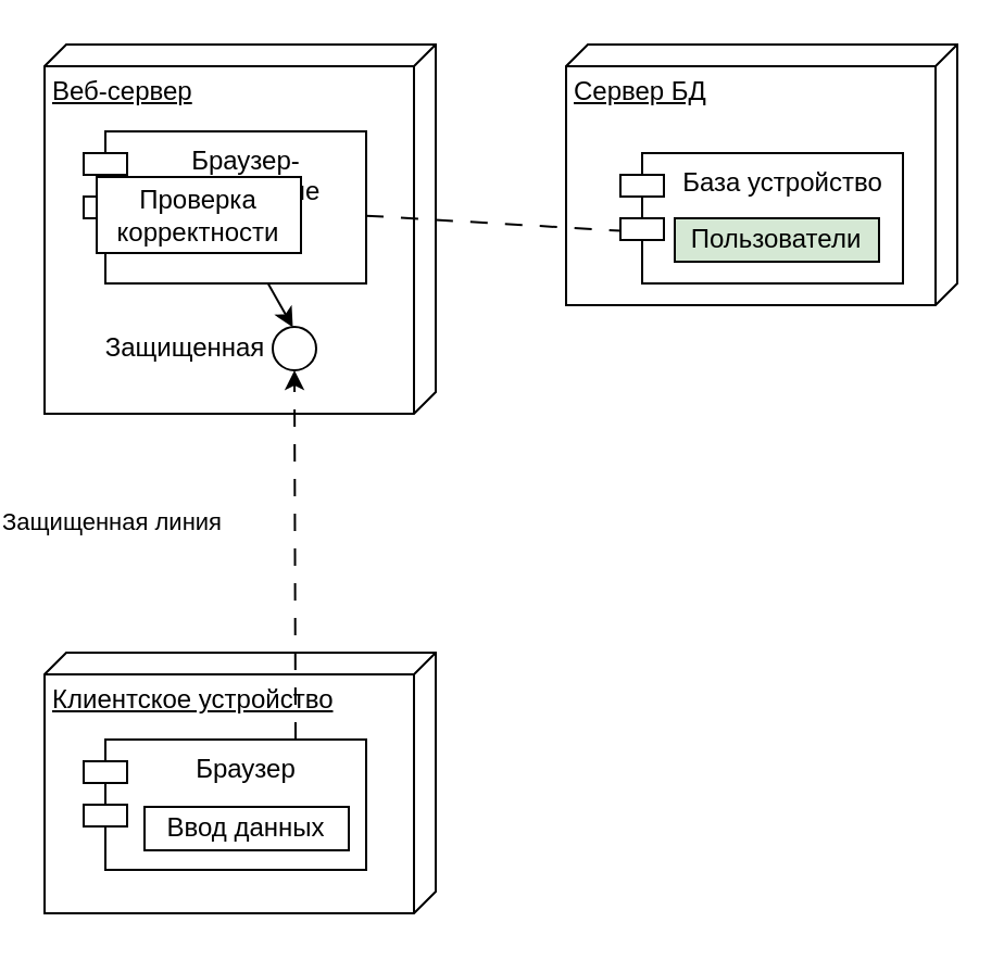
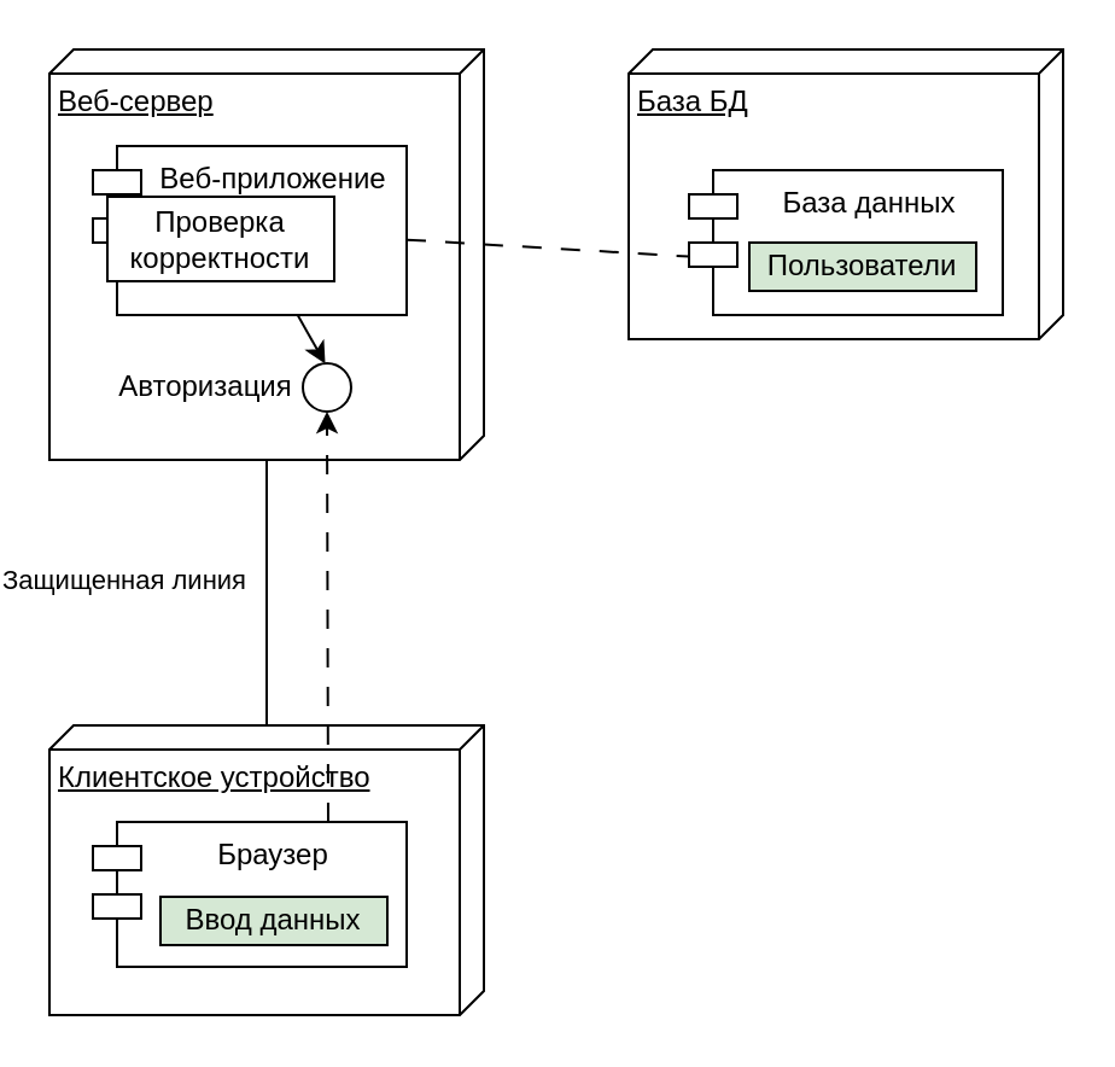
  <mxCell id="0" style=";html=1;" />
  <mxCell id="1" style=";html=1;" parent="0" />
  <mxCell id="2" value="Веб-сервер" style="verticalAlign=top;align=left;spacingTop=8;spacingLeft=2;spacingRight=12;shape=cube;size=10;direction=south;fontStyle=4;html=1;whiteSpace=wrap;" parent="1" vertex="1"><mxGeometry x="20" y="20" width="180" height="170" as="geometry" /></mxCell>
- <mxCell id="3" value="Сервер БД" style="verticalAlign=top;align=left;spacingTop=8;spacingLeft=2;spacingRight=12;shape=cube;size=10;direction=south;fontStyle=4;html=1;whiteSpace=wrap;" parent="1" vertex="1"><mxGeometry x="260" y="20" width="180" height="120" as="geometry" /></mxCell>
+ <mxCell id="3" value="База БД" style="verticalAlign=top;align=left;spacingTop=8;spacingLeft=2;spacingRight=12;shape=cube;size=10;direction=south;fontStyle=4;html=1;whiteSpace=wrap;" parent="1" vertex="1"><mxGeometry x="260" y="20" width="180" height="120" as="geometry" /></mxCell>
+ <mxCell id="4" style="edgeStyle=orthogonalEdgeStyle;rounded=0;orthogonalLoop=1;jettySize=auto;html=1;endArrow=none;startFill=0;" parent="1" source="5" target="2" edge="1"><mxGeometry relative="1" as="geometry" /></mxCell>
  <mxCell id="5" value="Клиентское устройство" style="verticalAlign=top;align=left;spacingTop=8;spacingLeft=2;spacingRight=12;shape=cube;size=10;direction=south;fontStyle=4;html=1;whiteSpace=wrap;" parent="1" vertex="1"><mxGeometry x="20" y="300" width="180" height="120" as="geometry" /></mxCell>
  <mxCell id="6" style="rounded=0;orthogonalLoop=1;jettySize=auto;html=1;" parent="1" edge="1" source="8"><mxGeometry relative="1" as="geometry"><mxPoint x="128.5" y="120" as="sourcePoint" /><mxPoint x="134.262" y="150.152" as="targetPoint" /></mxGeometry></mxCell>
  <mxCell id="7" style="rounded=0;orthogonalLoop=1;jettySize=auto;html=1;dashed=1;dashPattern=8 8;" parent="1" source="8" target="14" edge="1"><mxGeometry relative="1" as="geometry" /></mxCell>
- <mxCell id="8" value="Браузер-приложение" style="shape=module;align=left;spacingLeft=20;align=center;verticalAlign=top;whiteSpace=wrap;html=1;" parent="1" vertex="1"><mxGeometry x="38" y="60" width="130" height="70" as="geometry" /></mxCell>
- <mxCell id="9" value="База устройство" style="shape=module;align=left;spacingLeft=20;align=center;verticalAlign=top;whiteSpace=wrap;html=1;" parent="1" vertex="1"><mxGeometry x="285" y="70" width="130" height="60" as="geometry" /></mxCell>
+ <mxCell id="8" value="Веб-приложение" style="shape=module;align=left;spacingLeft=20;align=center;verticalAlign=top;whiteSpace=wrap;html=1;" parent="1" vertex="1"><mxGeometry x="38" y="60" width="130" height="70" as="geometry" /></mxCell>
+ <mxCell id="9" value="База данных" style="shape=module;align=left;spacingLeft=20;align=center;verticalAlign=top;whiteSpace=wrap;html=1;" parent="1" vertex="1"><mxGeometry x="285" y="70" width="130" height="60" as="geometry" /></mxCell>
  <mxCell id="10" style="rounded=0;orthogonalLoop=1;jettySize=auto;html=1;dashed=1;dashPattern=8 8;exitX=0.75;exitY=0;exitDx=0;exitDy=0;" parent="1" source="11" target="12" edge="1"><mxGeometry relative="1" as="geometry" /></mxCell>
  <mxCell id="11" value="Браузер" style="shape=module;align=left;spacingLeft=20;align=center;verticalAlign=top;whiteSpace=wrap;html=1;" parent="1" vertex="1"><mxGeometry x="38" y="340" width="130" height="60" as="geometry" /></mxCell>
  <mxCell id="12" value="" style="ellipse;whiteSpace=wrap;html=1;aspect=fixed;" parent="1" vertex="1"><mxGeometry x="125" y="150" width="20" height="20" as="geometry" /></mxCell>
- <mxCell id="13" value="Защищенная" style="text;html=1;align=center;verticalAlign=middle;whiteSpace=wrap;rounded=0;" parent="1" vertex="1"><mxGeometry x="45" y="145" width="80" height="30" as="geometry" /></mxCell>
+ <mxCell id="13" value="Авторизация" style="text;html=1;align=center;verticalAlign=middle;whiteSpace=wrap;rounded=0;" parent="1" vertex="1"><mxGeometry x="45" y="145" width="80" height="30" as="geometry" /></mxCell>
  <mxCell id="14" value="Пользователи" style="html=1;whiteSpace=wrap;fillColor=#d5e8d4;" parent="1" vertex="1"><mxGeometry x="310" y="100" width="94" height="20" as="geometry" /></mxCell>
  <mxCell id="15" value="Защищенная линия" style="edgeLabel;html=1;align=center;verticalAlign=middle;resizable=0;points=[];" parent="1" vertex="1" connectable="0"><mxGeometry x="50.002" y="239.999" as="geometry" /></mxCell>
- <mxCell id="16" value="Ввод данных" style="html=1;whiteSpace=wrap;" vertex="1" parent="1"><mxGeometry x="66" y="371" width="94" height="20" as="geometry" /></mxCell>
+ <mxCell id="16" value="Ввод данных" style="html=1;whiteSpace=wrap;fillColor=#d5e8d4;" vertex="1" parent="1"><mxGeometry x="66" y="371" width="94" height="20" as="geometry" /></mxCell>
  <mxCell id="17" value="Проверка корректности" style="html=1;whiteSpace=wrap;" vertex="1" parent="1"><mxGeometry x="44" y="81" width="94" height="35" as="geometry" /></mxCell>
